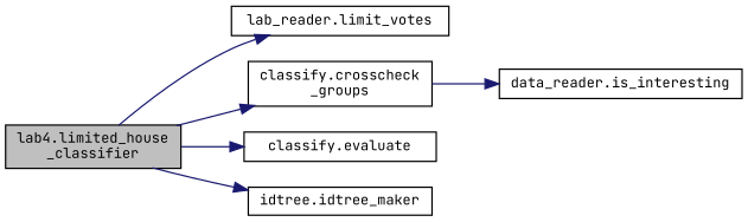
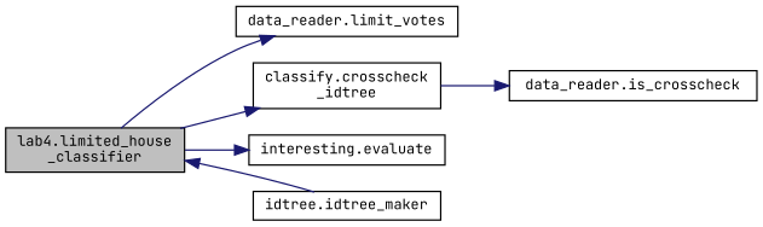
  digraph {
    fontname="JetBrains Mono"
    rankdir=LR
    node [color=black fillcolor=white fontname="JetBrains Mono" fontsize=10 shape=record style=filled]
    edge [color=midnightblue fontname="JetBrains Mono" fontsize=10 labelfontname=Helvetica labelfontsize=10 style=solid]
    n1 [fillcolor=grey75 fontcolor=black height=0.2 label="lab4.limited_house\l_classifier" width=0.4]
-   n2 [height=0.2 label="lab_reader.limit_votes" width=0.4]
-   n3 [height=0.2 label="classify.crosscheck\l_groups" width=0.4]
-   n4 [height=0.2 label="classify.evaluate" width=0.4]
+   n2 [height=0.2 label="data_reader.limit_votes" width=0.4]
+   n3 [height=0.2 label="classify.crosscheck\l_idtree" width=0.4]
+   n4 [height=0.2 label="interesting.evaluate" width=0.4]
    n5 [height=0.2 label="idtree.idtree_maker" width=0.4]
-   n6 [height=0.2 label="data_reader.is_interesting" width=0.4]
+   n6 [height=0.2 label="data_reader.is_crosscheck" width=0.4]
    n1 -> n2
    n1 -> n3
    n1 -> n4
-   n1 -> n5
+   n5 -> n1
    n3 -> n6
  }
